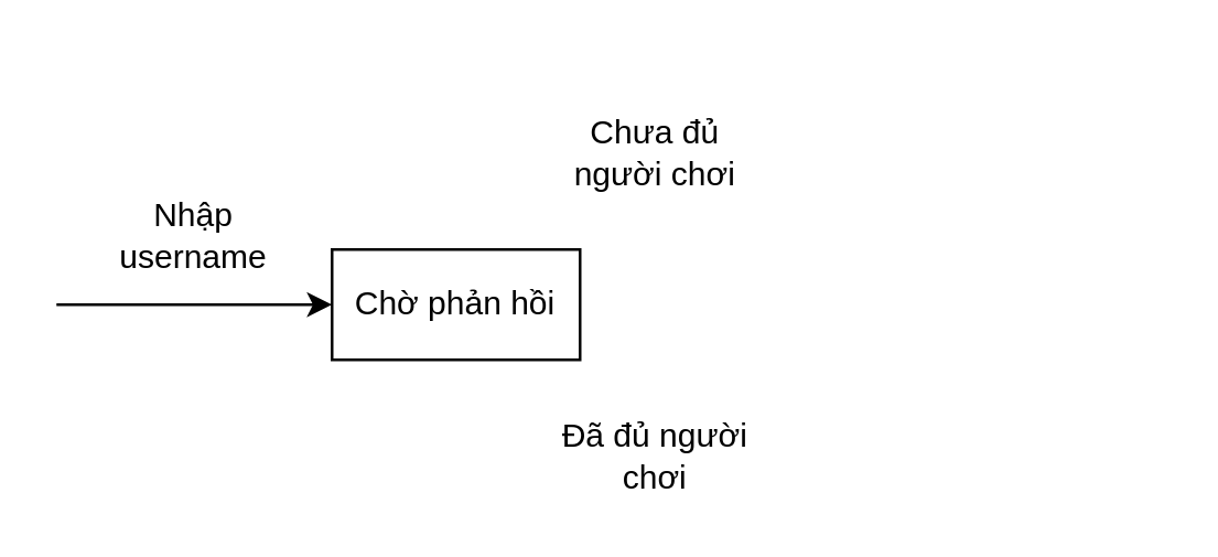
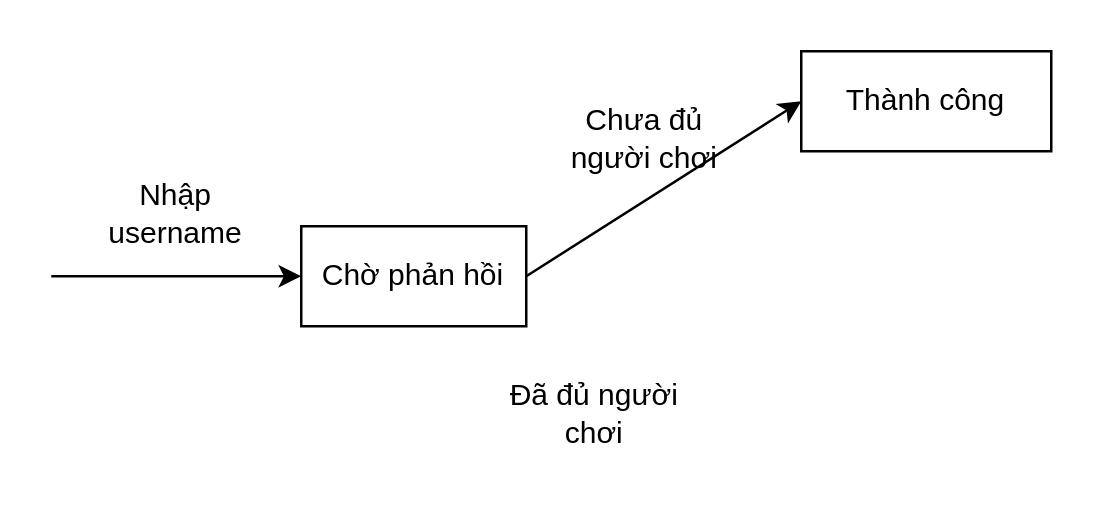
  <mxCell id="0" />
  <mxCell id="1" parent="0" />
  <mxCell id="2" value="Chờ phản hồi" style="rounded=0;whiteSpace=wrap;html=1;" parent="1" vertex="1"><mxGeometry x="120" y="90" width="90" height="40" as="geometry" /></mxCell>
+ <mxCell id="3" value="Thành công" style="rounded=0;whiteSpace=wrap;html=1;" parent="1" vertex="1"><mxGeometry x="320" y="20" width="100" height="40" as="geometry" /></mxCell>
  <mxCell id="4" value="" style="endArrow=classic;html=1;rounded=0;entryX=0;entryY=0.5;entryDx=0;entryDy=0;" parent="1" target="2" edge="1"><mxGeometry width="50" height="50" relative="1" as="geometry"><mxPoint x="20" y="110" as="sourcePoint" /><mxPoint x="210" y="90" as="targetPoint" /></mxGeometry></mxCell>
  <mxCell id="5" value="Nhập username" style="text;html=1;strokeColor=none;fillColor=none;align=center;verticalAlign=middle;whiteSpace=wrap;rounded=0;" parent="1" vertex="1"><mxGeometry x="40" y="70" width="60" height="30" as="geometry" /></mxCell>
- <mxCell id="7" value="Chưa đủ người chơi" style="text;html=1;strokeColor=none;fillColor=none;align=center;verticalAlign=middle;whiteSpace=wrap;rounded=0;" parent="1" vertex="1"><mxGeometry x="200" y="40" width="75" height="30" as="geometry" /></mxCell>
+ <mxCell id="6" value="" style="endArrow=classic;html=1;rounded=0;entryX=0;entryY=0.5;entryDx=0;entryDy=0;exitX=1;exitY=0.5;exitDx=0;exitDy=0;" parent="1" source="2" target="3" edge="1"><mxGeometry width="50" height="50" relative="1" as="geometry"><mxPoint x="160" y="130" as="sourcePoint" /><mxPoint x="210" y="80" as="targetPoint" /></mxGeometry></mxCell>
+ <mxCell id="7" value="Chưa đủ người chơi" style="text;html=1;strokeColor=none;fillColor=none;align=center;verticalAlign=middle;whiteSpace=wrap;rounded=0;" parent="1" vertex="1"><mxGeometry x="220" y="40" width="75" height="30" as="geometry" /></mxCell>
  <mxCell id="8" value="Đã đủ người chơi" style="text;html=1;strokeColor=none;fillColor=none;align=center;verticalAlign=middle;whiteSpace=wrap;rounded=0;" parent="1" vertex="1"><mxGeometry x="200" y="150" width="75" height="30" as="geometry" /></mxCell>
